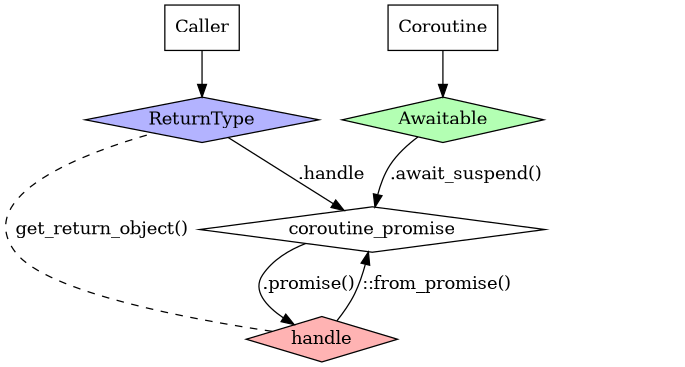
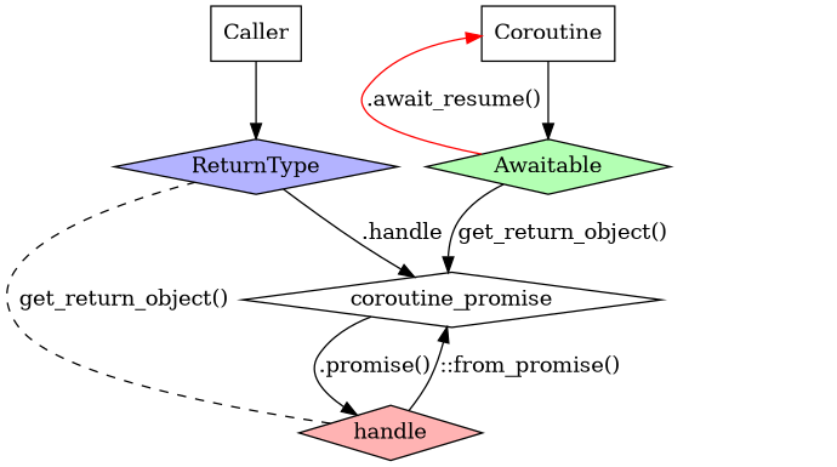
  digraph {
    node [shape=diamond]
    n1 [label=Caller shape=box]
    n2 [fillcolor="#b3b3ff" label=ReturnType style=filled]
    n3 [label=coroutine_promise]
    n4 [label=Coroutine shape=box]
    n5 [fillcolor="#ffb3b3" label=handle style=filled]
    n6 [fillcolor="#b3ffb3" label=Awaitable style=filled]
    n1 -> n2
    n2 -> n3 [label=".handle"]
    n3 -> n5 [label=".promise()" weight=1]
    n4 -> n5 [headport=ne label=yield_value style=invis tailport=e weight=0]
    n4 -> n6
    n5 -> n2 [arrowhead=none label="get_return_object()" style=dashed weight=0]
    n5 -> n3 [label="::from_promise()" weight=1]
-   n6 -> n3 [label=".await_suspend()"]
+   n6 -> n3 [label="get_return_object()"]
+   n6 -> n4 [color=red label=".await_resume()" weight=0]
  }
